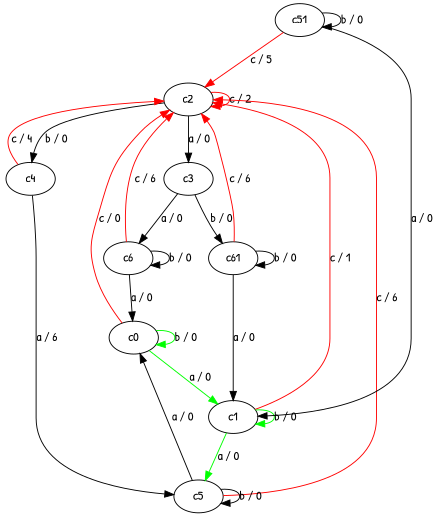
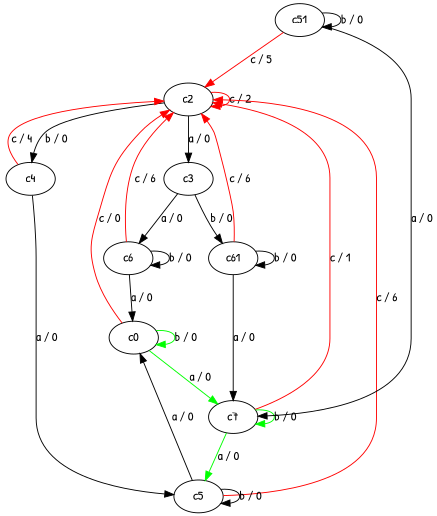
  digraph {
    fontname="Patrick Hand"
    node [fontname="Patrick Hand"]
    edge [fontname="Patrick Hand"]
    c2
    c3
    c4
    c6
    c61
    c5
    c0
-   c1
+   c1 [label=c7]
    c51
    c2 -> c2 [color=red label="c / 2"]
    c2 -> c3 [label="a / 0"]
    c2 -> c4 [label="b / 0"]
    c3 -> c6 [label="a / 0"]
    c3 -> c61 [label="b / 0"]
    c4 -> c2 [color=red label="c / 4"]
-   c4 -> c5 [label="a / 6"]
+   c4 -> c5 [label="a / 0"]
    c6 -> c2 [color=red label="c / 6"]
    c6 -> c6 [label="b / 0"]
    c6 -> c0 [label="a / 0"]
    c61 -> c2 [color=red label="c / 6"]
    c61 -> c61 [label="b / 0"]
    c61 -> c1 [label="a / 0"]
    c5 -> c2 [color=red label="c / 6"]
    c5 -> c5 [label="b / 0"]
    c5 -> c0 [label="a / 0"]
    c0 -> c2 [color=red label="c / 0"]
    c0 -> c0 [color=green label="b / 0"]
    c0 -> c1 [color=green label="a / 0"]
    c1 -> c2 [color=red label="c / 1"]
    c1 -> c5 [color=green label="a / 0"]
    c1 -> c1 [color=green label="b / 0"]
    c51 -> c2 [color=red label="c / 5"]
    c51 -> c1 [label="a / 0"]
    c51 -> c51 [label="b / 0"]
  }
